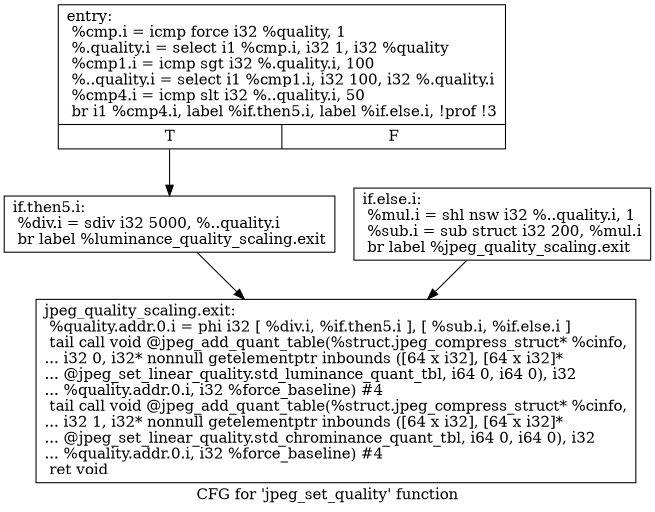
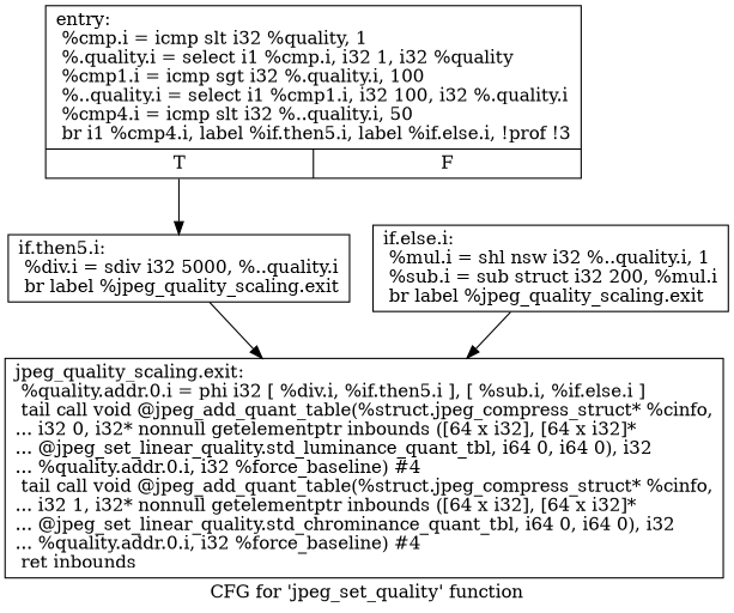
  digraph {
    label="CFG for 'jpeg_set_quality' function"
    node [shape=record]
-   n1 [label="{entry:\l  %cmp.i = icmp force i32 %quality, 1\l  %.quality.i = select i1 %cmp.i, i32 1, i32 %quality\l  %cmp1.i = icmp sgt i32 %.quality.i, 100\l  %..quality.i = select i1 %cmp1.i, i32 100, i32 %.quality.i\l  %cmp4.i = icmp slt i32 %..quality.i, 50\l  br i1 %cmp4.i, label %if.then5.i, label %if.else.i, !prof !3\l|{<s0>T|<s1>F}}"]
-   n2 [label="{if.then5.i:                                       \l  %div.i = sdiv i32 5000, %..quality.i\l  br label %luminance_quality_scaling.exit\l}"]
-   n3 [label="{jpeg_quality_scaling.exit:                        \l  %quality.addr.0.i = phi i32 [ %div.i, %if.then5.i ], [ %sub.i, %if.else.i ]\l  tail call void @jpeg_add_quant_table(%struct.jpeg_compress_struct* %cinfo,\l... i32 0, i32* nonnull getelementptr inbounds ([64 x i32], [64 x i32]*\l... @jpeg_set_linear_quality.std_luminance_quant_tbl, i64 0, i64 0), i32\l... %quality.addr.0.i, i32 %force_baseline) #4\l  tail call void @jpeg_add_quant_table(%struct.jpeg_compress_struct* %cinfo,\l... i32 1, i32* nonnull getelementptr inbounds ([64 x i32], [64 x i32]*\l... @jpeg_set_linear_quality.std_chrominance_quant_tbl, i64 0, i64 0), i32\l... %quality.addr.0.i, i32 %force_baseline) #4\l  ret void\l}"]
+   n1 [label="{entry:\l  %cmp.i = icmp slt i32 %quality, 1\l  %.quality.i = select i1 %cmp.i, i32 1, i32 %quality\l  %cmp1.i = icmp sgt i32 %.quality.i, 100\l  %..quality.i = select i1 %cmp1.i, i32 100, i32 %.quality.i\l  %cmp4.i = icmp slt i32 %..quality.i, 50\l  br i1 %cmp4.i, label %if.then5.i, label %if.else.i, !prof !3\l|{<s0>T|<s1>F}}"]
+   n2 [label="{if.then5.i:                                       \l  %div.i = sdiv i32 5000, %..quality.i\l  br label %jpeg_quality_scaling.exit\l}"]
+   n3 [label="{jpeg_quality_scaling.exit:                        \l  %quality.addr.0.i = phi i32 [ %div.i, %if.then5.i ], [ %sub.i, %if.else.i ]\l  tail call void @jpeg_add_quant_table(%struct.jpeg_compress_struct* %cinfo,\l... i32 0, i32* nonnull getelementptr inbounds ([64 x i32], [64 x i32]*\l... @jpeg_set_linear_quality.std_luminance_quant_tbl, i64 0, i64 0), i32\l... %quality.addr.0.i, i32 %force_baseline) #4\l  tail call void @jpeg_add_quant_table(%struct.jpeg_compress_struct* %cinfo,\l... i32 1, i32* nonnull getelementptr inbounds ([64 x i32], [64 x i32]*\l... @jpeg_set_linear_quality.std_chrominance_quant_tbl, i64 0, i64 0), i32\l... %quality.addr.0.i, i32 %force_baseline) #4\l  ret inbounds\l}"]
    n4 [label="{if.else.i:                                        \l  %mul.i = shl nsw i32 %..quality.i, 1\l  %sub.i = sub struct i32 200, %mul.i\l  br label %jpeg_quality_scaling.exit\l}"]
    n1 -> n2 [tailport=s0]
    n2 -> n3
    n4 -> n3
  }
